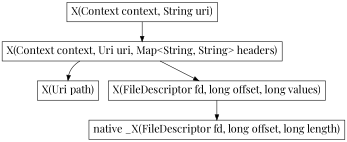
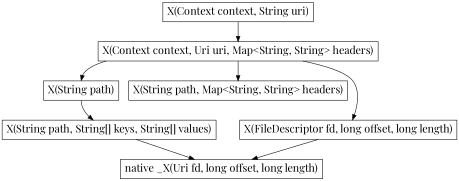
  digraph {
    fontname="Playfair Display"
    node [fontname="Playfair Display" fontsize=20 shape=record]
    edge [fontname="Playfair Display"]
    n1 [label="X(Context context, String uri)"]
    n2 [label="X(Context context, Uri uri, Map\<String, String\> headers)"]
-   n3 [label="X(Uri path)"]
-   n5 [label="X(FileDescriptor fd, long offset, long values)"]
-   n7 [label="native _X(FileDescriptor fd, long offset, long length)"]
+   n3 [label="X(String path)"]
+   n4 [label="X(String path, Map\<String, String\> headers)"]
+   n5 [label="X(FileDescriptor fd, long offset, long length)"]
+   n6 [label="X(String path, String[] keys, String[] values)"]
+   n7 [label="native _X(Uri fd, long offset, long length)"]
    n1 -> n2
    n2 -> n3 [headport=n]
+   n2 -> n4
    n2 -> n5
+   n3 -> n6 [tailport=s]
    n5 -> n7
+   n6 -> n7
  }
